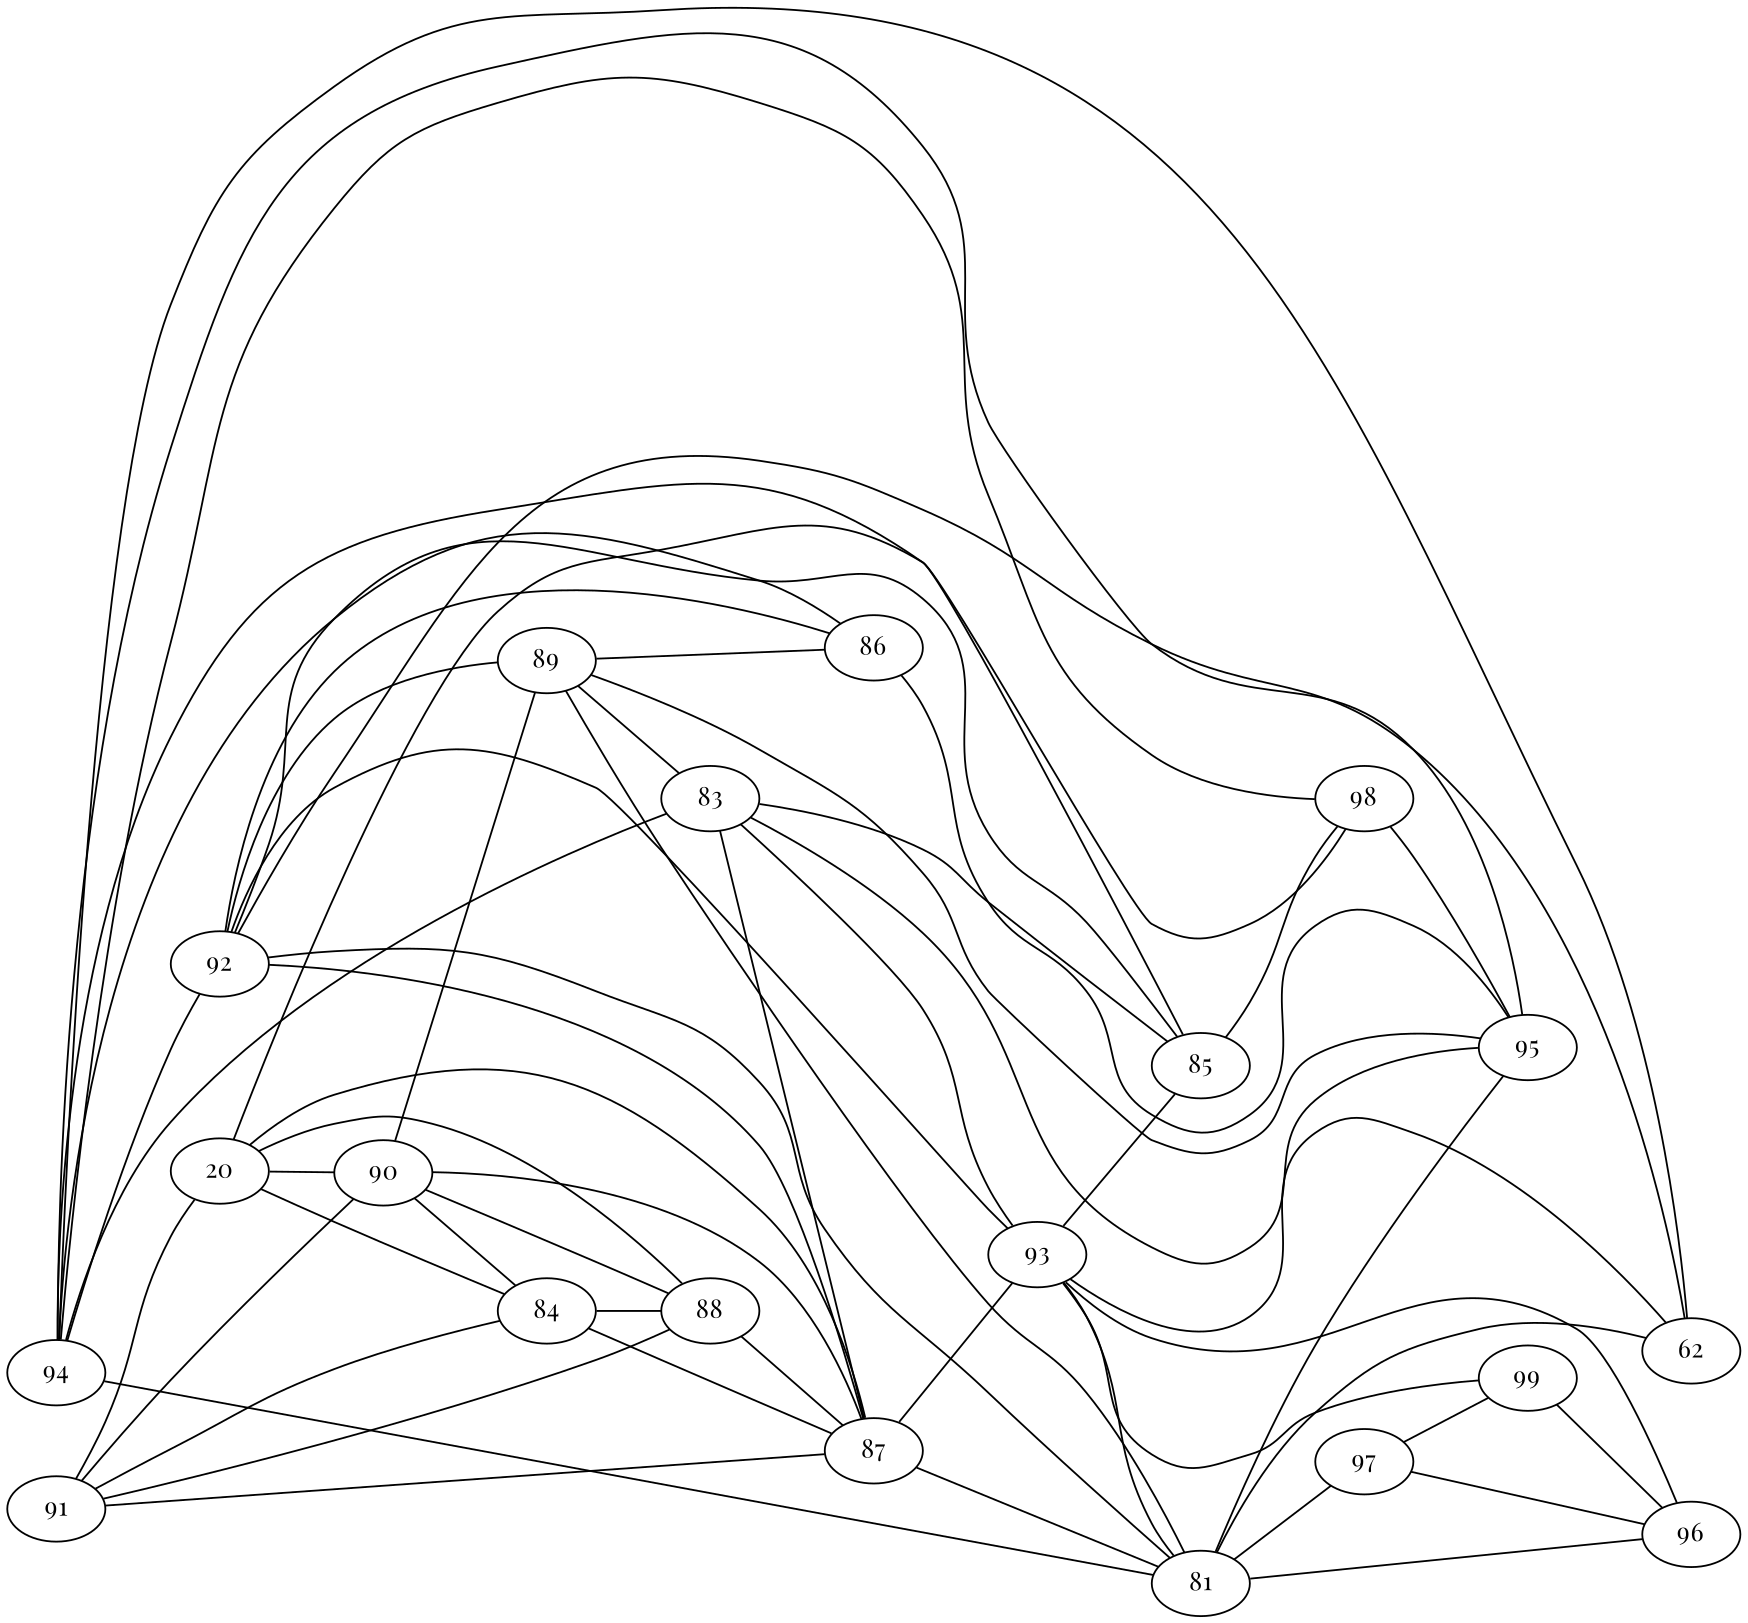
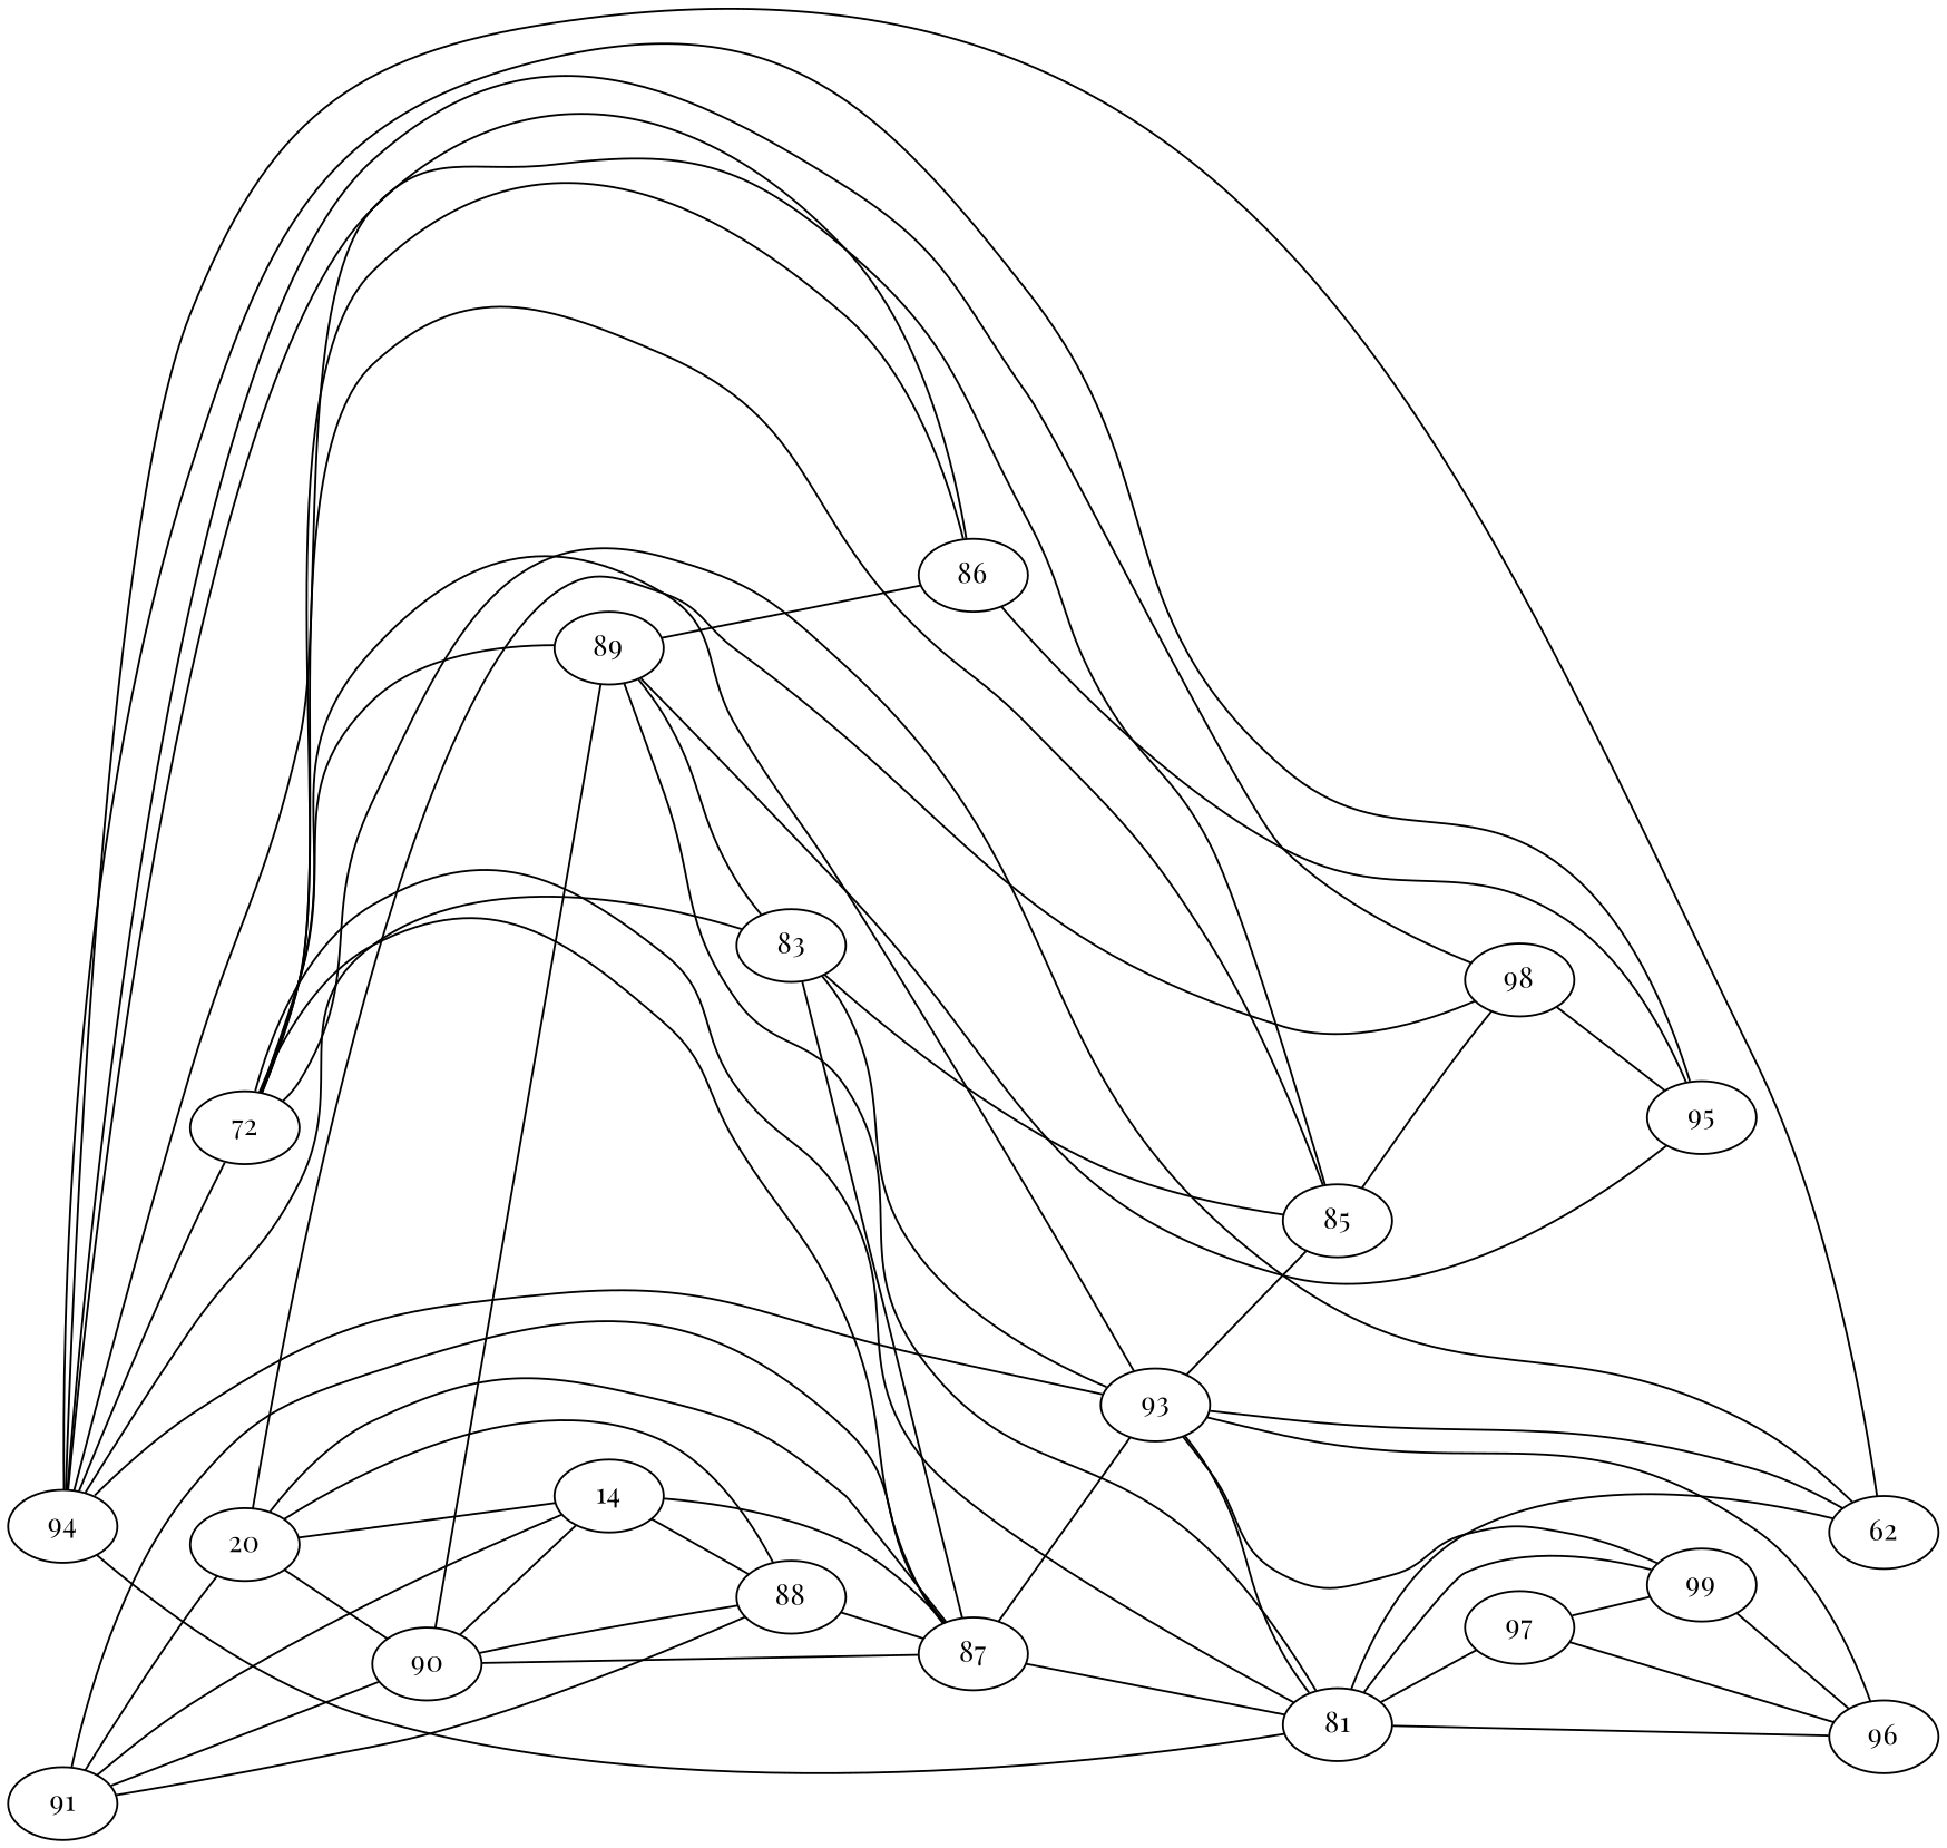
  strict graph {
    fontname="Playfair Display"
    rankdir=LR
    node [fontname="Playfair Display"]
    edge [fontname="Playfair Display"]
    94
-   92
+   92 [label=72]
    83
    86
    93
    85
    98
    95
    81
    n10 [label=62]
    89
    87
    96
    99
    97
    91
    n17 [label=20]
    90
-   84
+   84 [label=14]
    88
    94 -- 92 [weight=0.6832707839410883]
    94 -- 83 [weight=0.5593479003723216]
    94 -- 86 [weight=0.48693111716133447]
+   94 -- 93 [weight=0.3824155274504003]
    94 -- 85 [weight=0.3533803469648557]
    94 -- 98 [weight=0.2183896775612711]
    94 -- 95 [weight=0.15618943179522743]
    94 -- 81 [weight=0.30533693897185366]
    94 -- n10 [weight=0.15748990859935535]
    92 -- 86 [weight=0.2559208169992079]
    92 -- 93 [weight=0.4124153244954935]
    92 -- 85 [weight=0.3015490758924896]
    92 -- 81 [weight=0.23460629306965602]
    92 -- n10 [weight=0.2278591588889657]
    92 -- 89 [weight=0.3360927659570761]
    92 -- 87 [weight=0.18374064898250111]
    83 -- 93 [weight=0.37603046868816914]
    83 -- 85 [weight=0.21847411881213055]
-   83 -- 95 [weight=0.19316525974193052]
    83 -- 87 [weight=0.21428377190232464]
    86 -- 95 [weight=0.3456768951869385]
    93 -- 85 [weight=0.20098863008288306]
    93 -- 81 [weight=0.24103332140709757]
    93 -- n10 [weight=0.2799248745923662]
    93 -- 96 [weight=0.17806708513978314]
    93 -- 99 [weight=0.2446365645641008]
    85 -- 98 [weight=0.34965747315752405]
    98 -- 95 [weight=0.25469276180635647]
    81 -- n10 [weight=0.15871800106007525]
    81 -- 96 [weight=0.26339283468697494]
-   81 -- 95 [weight=0.2941496737129025]
+   81 -- 99 [weight=0.2941496737129025]
    81 -- 97 [weight=0.2976181934269125]
    89 -- 83 [weight=0.19237045530487876]
    89 -- 86 [weight=0.5557069303308854]
    89 -- 95 [weight=0.19630375923121876]
    89 -- 81 [weight=0.1548661081685732]
    87 -- 93 [weight=0.1939499464055503]
    87 -- 81 [weight=0.20288350315875356]
    99 -- 96 [weight=0.1742129917470912]
    97 -- 96 [weight=0.2780641373416956]
    97 -- 99 [weight=0.2732602865472802]
    91 -- 87 [weight=0.46621905511449213]
    91 -- n17 [weight=0.5811429391699946]
    91 -- 90 [weight=0.5235185003233738]
    91 -- 84 [weight=0.5222322544221376]
    91 -- 88 [weight=0.48305005056427]
    n17 -- 98 [weight=0.16367797951647756]
    n17 -- 87 [weight=0.292026493608322]
    n17 -- 90 [weight=0.30208896867055535]
    n17 -- 84 [weight=0.5444655456010554]
    n17 -- 88 [weight=0.32342743853493133]
    90 -- 89 [weight=0.6199587183695068]
    90 -- 87 [weight=0.33826571816651896]
    90 -- 84 [weight=0.5472047881072194]
    90 -- 88 [weight=0.33329189114853774]
    84 -- 87 [weight=0.224284812874657]
    84 -- 88 [weight=0.3505385223644705]
    88 -- 87 [weight=0.28531780381966687]
  }
